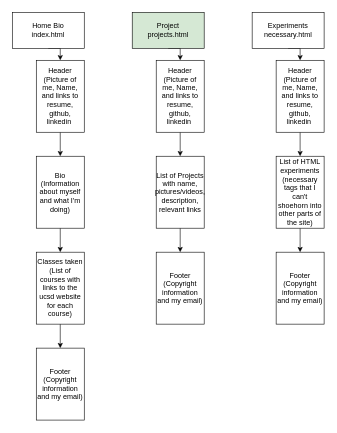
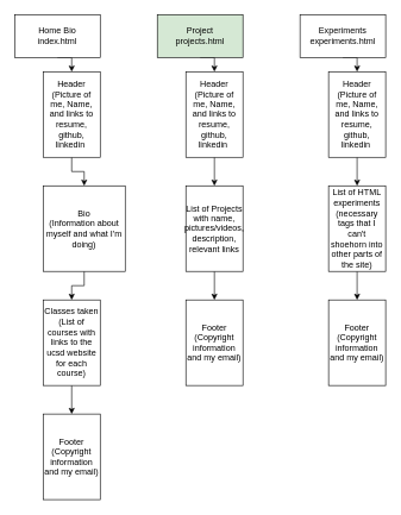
  <mxCell id="0" />
  <mxCell id="1" parent="0" />
  <mxCell id="2" style="edgeStyle=orthogonalEdgeStyle;rounded=0;orthogonalLoop=1;jettySize=auto;html=1;exitX=0.5;exitY=1;exitDx=0;exitDy=0;entryX=0.5;entryY=0;entryDx=0;entryDy=0;" edge="1" parent="1" source="3" target="7"><mxGeometry relative="1" as="geometry" /></mxCell>
  <mxCell id="3" value="Home Bio&lt;br&gt;index.html&lt;br&gt;" style="rounded=0;whiteSpace=wrap;html=1;" parent="1" vertex="1"><mxGeometry x="20" y="20" width="120" height="60" as="geometry" /></mxCell>
  <mxCell id="4" style="edgeStyle=orthogonalEdgeStyle;rounded=0;orthogonalLoop=1;jettySize=auto;html=1;exitX=0.5;exitY=1;exitDx=0;exitDy=0;entryX=0.5;entryY=0;entryDx=0;entryDy=0;" edge="1" parent="1" source="5" target="22"><mxGeometry relative="1" as="geometry" /></mxCell>
  <mxCell id="5" value="Project&lt;br&gt;projects.html" style="rounded=0;whiteSpace=wrap;html=1;fillColor=#d5e8d4;" parent="1" vertex="1"><mxGeometry x="220" y="20" width="120" height="60" as="geometry" /></mxCell>
  <mxCell id="6" style="edgeStyle=orthogonalEdgeStyle;rounded=0;orthogonalLoop=1;jettySize=auto;html=1;exitX=0.5;exitY=1;exitDx=0;exitDy=0;entryX=0.5;entryY=0;entryDx=0;entryDy=0;" edge="1" parent="1" source="7" target="9"><mxGeometry relative="1" as="geometry" /></mxCell>
  <mxCell id="7" value="Header&lt;br&gt;(Picture of me, Name, and links to resume, github, linkedin&amp;nbsp;" style="rounded=0;whiteSpace=wrap;html=1;" parent="1" vertex="1"><mxGeometry x="60" y="100" width="80" height="120" as="geometry" /></mxCell>
  <mxCell id="8" style="edgeStyle=orthogonalEdgeStyle;rounded=0;orthogonalLoop=1;jettySize=auto;html=1;exitX=0.5;exitY=1;exitDx=0;exitDy=0;entryX=0.5;entryY=0;entryDx=0;entryDy=0;" edge="1" parent="1" source="9" target="11"><mxGeometry relative="1" as="geometry" /></mxCell>
- <mxCell id="9" value="Bio&lt;br&gt;(Information about myself and what I'm doing)" style="rounded=0;whiteSpace=wrap;html=1;" parent="1" vertex="1"><mxGeometry x="60" y="260" width="80" height="120" as="geometry" /></mxCell>
+ <mxCell id="9" value="Bio&lt;br&gt;(Information about myself and what I'm doing)" style="rounded=0;whiteSpace=wrap;html=1;" parent="1" vertex="1"><mxGeometry x="60" y="260" width="115" height="120" as="geometry" /></mxCell>
  <mxCell id="10" style="edgeStyle=orthogonalEdgeStyle;rounded=0;orthogonalLoop=1;jettySize=auto;html=1;exitX=0.5;exitY=1;exitDx=0;exitDy=0;" edge="1" parent="1" source="11" target="12"><mxGeometry relative="1" as="geometry" /></mxCell>
  <mxCell id="11" value="Classes taken&lt;br&gt;(List of courses with links to the ucsd website for each course)" style="rounded=0;whiteSpace=wrap;html=1;" parent="1" vertex="1"><mxGeometry x="60" y="420" width="80" height="120" as="geometry" /></mxCell>
  <mxCell id="12" value="Footer&lt;br&gt;(Copyright information and my email)" style="rounded=0;whiteSpace=wrap;html=1;" parent="1" vertex="1"><mxGeometry x="60" y="580" width="80" height="120" as="geometry" /></mxCell>
  <mxCell id="13" style="edgeStyle=orthogonalEdgeStyle;rounded=0;orthogonalLoop=1;jettySize=auto;html=1;exitX=0.5;exitY=1;exitDx=0;exitDy=0;entryX=0.5;entryY=0;entryDx=0;entryDy=0;" edge="1" parent="1" source="14" target="15"><mxGeometry relative="1" as="geometry" /></mxCell>
  <mxCell id="14" value="List of Projects with name, pictures/videos, description, relevant links" style="rounded=0;whiteSpace=wrap;html=1;" parent="1" vertex="1"><mxGeometry x="260" y="260" width="80" height="120" as="geometry" /></mxCell>
  <mxCell id="15" value="Footer&lt;br&gt;(Copyright information and my email)" style="rounded=0;whiteSpace=wrap;html=1;" parent="1" vertex="1"><mxGeometry x="260" y="420" width="80" height="120" as="geometry" /></mxCell>
  <mxCell id="16" style="edgeStyle=orthogonalEdgeStyle;rounded=0;orthogonalLoop=1;jettySize=auto;html=1;exitX=0.5;exitY=1;exitDx=0;exitDy=0;entryX=0.5;entryY=0;entryDx=0;entryDy=0;" edge="1" parent="1" source="17" target="24"><mxGeometry relative="1" as="geometry" /></mxCell>
- <mxCell id="17" value="Experiments&lt;br&gt;necessary.html" style="rounded=0;whiteSpace=wrap;html=1;" parent="1" vertex="1"><mxGeometry x="420" y="20" width="120" height="60" as="geometry" /></mxCell>
+ <mxCell id="17" value="Experiments&lt;br&gt;experiments.html" style="rounded=0;whiteSpace=wrap;html=1;" parent="1" vertex="1"><mxGeometry x="420" y="20" width="120" height="60" as="geometry" /></mxCell>
  <mxCell id="18" style="edgeStyle=orthogonalEdgeStyle;rounded=0;orthogonalLoop=1;jettySize=auto;html=1;exitX=0.5;exitY=1;exitDx=0;exitDy=0;entryX=0.5;entryY=0;entryDx=0;entryDy=0;" edge="1" parent="1" source="19" target="20"><mxGeometry relative="1" as="geometry" /></mxCell>
  <mxCell id="19" value="List of HTML experiments (necessary tags that I can't shoehorn into other parts of the site)" style="rounded=0;whiteSpace=wrap;html=1;" parent="1" vertex="1"><mxGeometry x="460" y="260" width="80" height="120" as="geometry" /></mxCell>
  <mxCell id="20" value="Footer&lt;br&gt;(Copyright information and my email)" style="rounded=0;whiteSpace=wrap;html=1;" parent="1" vertex="1"><mxGeometry x="460" y="420" width="80" height="120" as="geometry" /></mxCell>
  <mxCell id="21" style="edgeStyle=orthogonalEdgeStyle;rounded=0;orthogonalLoop=1;jettySize=auto;html=1;exitX=0.5;exitY=1;exitDx=0;exitDy=0;entryX=0.5;entryY=0;entryDx=0;entryDy=0;" edge="1" parent="1" source="22" target="14"><mxGeometry relative="1" as="geometry" /></mxCell>
  <mxCell id="22" value="Header&lt;br&gt;(Picture of me, Name, and links to resume, github, linkedin&amp;nbsp;" style="rounded=0;whiteSpace=wrap;html=1;" parent="1" vertex="1"><mxGeometry x="260" y="100" width="80" height="120" as="geometry" /></mxCell>
  <mxCell id="23" style="edgeStyle=orthogonalEdgeStyle;rounded=0;orthogonalLoop=1;jettySize=auto;html=1;exitX=0.5;exitY=1;exitDx=0;exitDy=0;entryX=0.5;entryY=0;entryDx=0;entryDy=0;" edge="1" parent="1" source="24" target="19"><mxGeometry relative="1" as="geometry" /></mxCell>
  <mxCell id="24" value="Header&lt;br&gt;(Picture of me, Name, and links to resume, github, linkedin&amp;nbsp;" style="rounded=0;whiteSpace=wrap;html=1;" parent="1" vertex="1"><mxGeometry x="460" y="100" width="80" height="120" as="geometry" /></mxCell>
